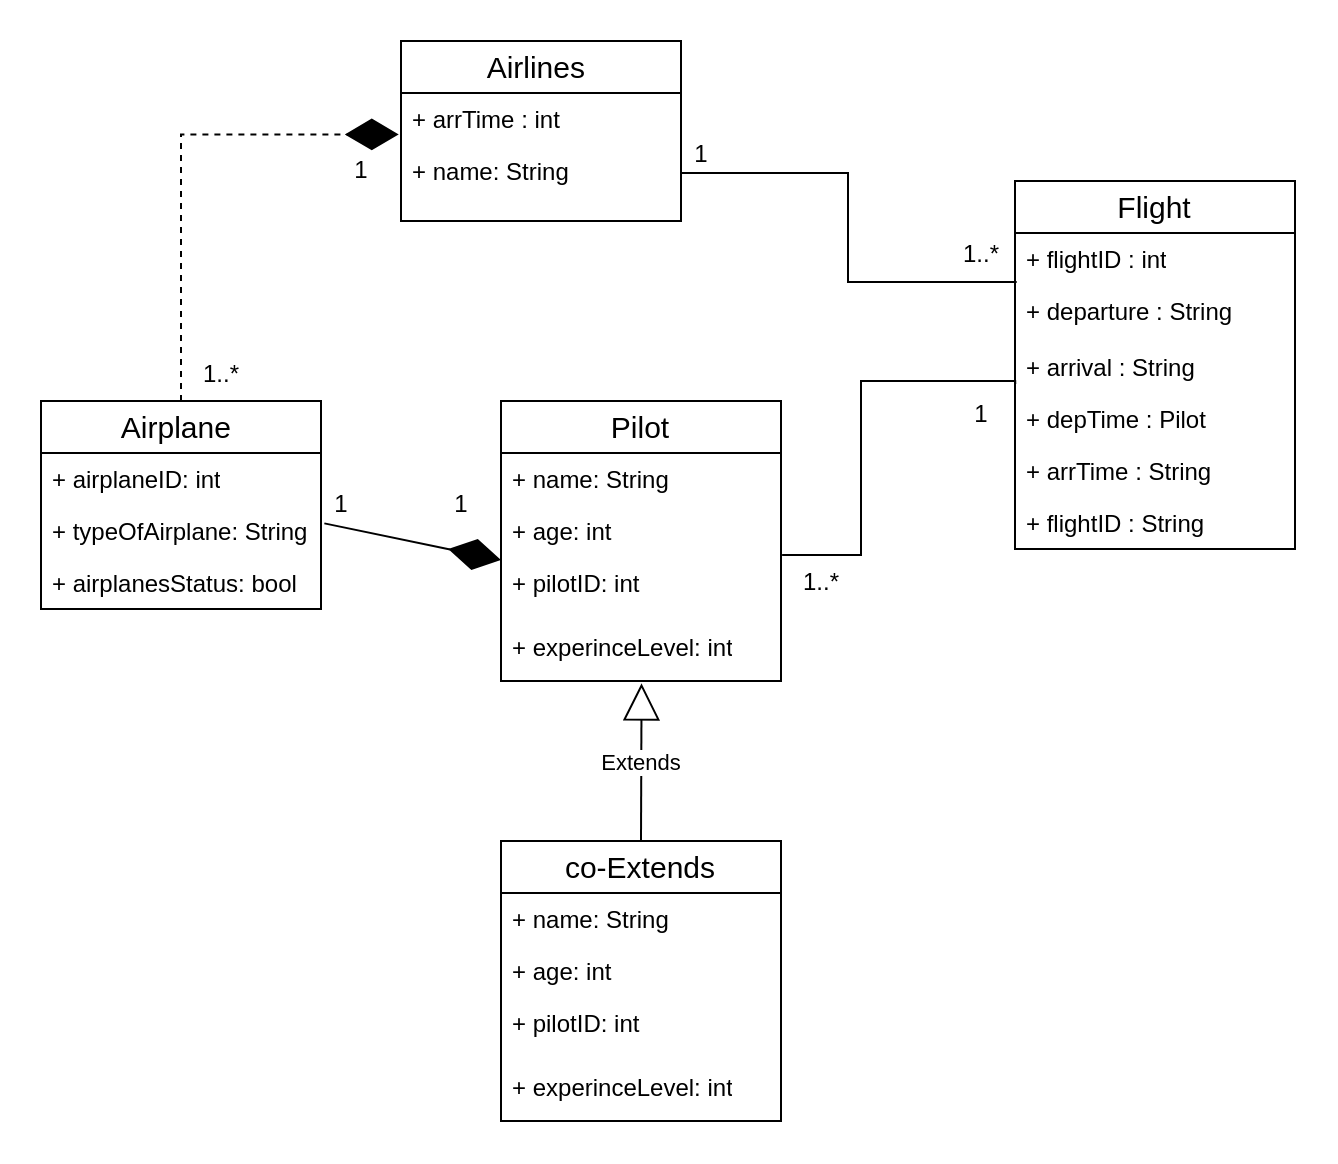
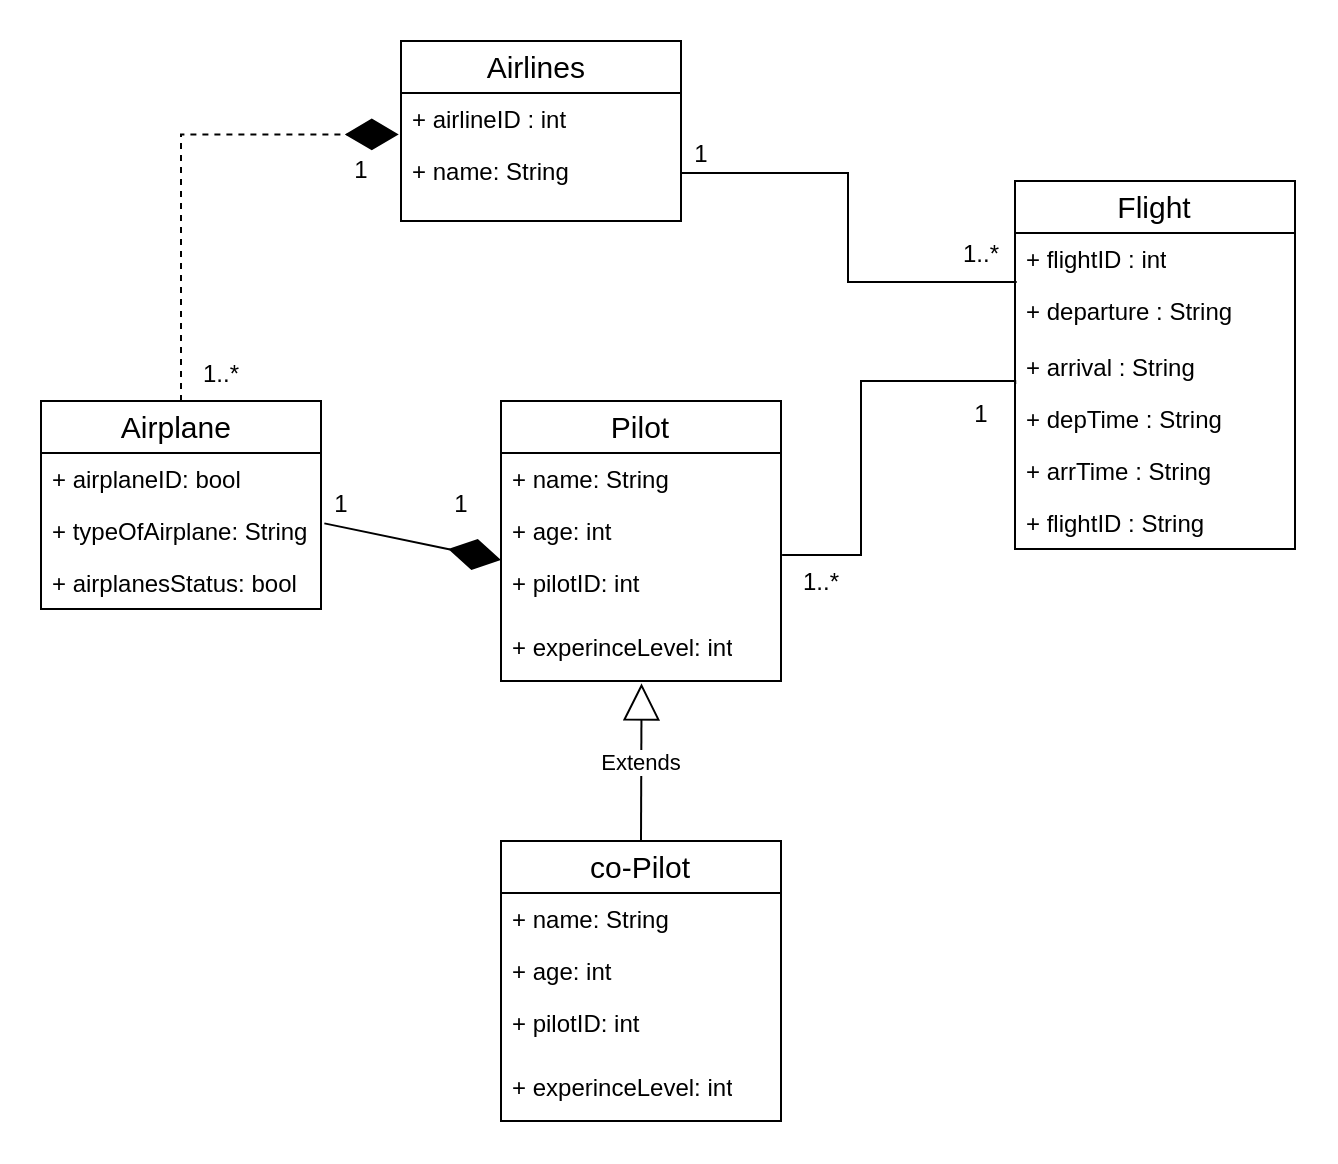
  <mxCell id="0" style=";html=1;" />
  <mxCell id="1" style=";html=1;" parent="0" />
  <mxCell id="2" value="&lt;font style=&quot;font-size: 15px;&quot;&gt;Airlines&amp;nbsp;&lt;/font&gt;" style="swimlane;fontStyle=0;childLayout=stackLayout;horizontal=1;startSize=26;fillColor=none;horizontalStack=0;resizeParent=1;resizeParentMax=0;resizeLast=0;collapsible=1;marginBottom=0;whiteSpace=wrap;html=1;" vertex="1" parent="1"><mxGeometry x="200" y="20" width="140" height="90" as="geometry" /></mxCell>
- <mxCell id="3" value="+&amp;nbsp;arrTime   : int" style="text;strokeColor=none;fillColor=none;align=left;verticalAlign=top;spacingLeft=4;spacingRight=4;overflow=hidden;rotatable=0;points=[[0,0.5],[1,0.5]];portConstraint=eastwest;whiteSpace=wrap;html=1;" vertex="1" parent="2"><mxGeometry y="26" width="140" height="26" as="geometry" /></mxCell>
+ <mxCell id="3" value="+&amp;nbsp;airlineID   : int" style="text;strokeColor=none;fillColor=none;align=left;verticalAlign=top;spacingLeft=4;spacingRight=4;overflow=hidden;rotatable=0;points=[[0,0.5],[1,0.5]];portConstraint=eastwest;whiteSpace=wrap;html=1;" vertex="1" parent="2"><mxGeometry y="26" width="140" height="26" as="geometry" /></mxCell>
  <mxCell id="4" value="+ name: String" style="text;strokeColor=none;fillColor=none;align=left;verticalAlign=top;spacingLeft=4;spacingRight=4;overflow=hidden;rotatable=0;points=[[0,0.5],[1,0.5]];portConstraint=eastwest;whiteSpace=wrap;html=1;" vertex="1" parent="2"><mxGeometry y="52" width="140" height="38" as="geometry" /></mxCell>
  <mxCell id="5" value="&lt;font style=&quot;font-size: 15px;&quot;&gt;Airplane&amp;nbsp;&lt;/font&gt;" style="swimlane;fontStyle=0;childLayout=stackLayout;horizontal=1;startSize=26;fillColor=none;horizontalStack=0;resizeParent=1;resizeParentMax=0;resizeLast=0;collapsible=1;marginBottom=0;whiteSpace=wrap;html=1;" vertex="1" parent="1"><mxGeometry x="20" y="200" width="140" height="104" as="geometry" /></mxCell>
- <mxCell id="6" value="+ airplaneID: int" style="text;strokeColor=none;fillColor=none;align=left;verticalAlign=top;spacingLeft=4;spacingRight=4;overflow=hidden;rotatable=0;points=[[0,0.5],[1,0.5]];portConstraint=eastwest;whiteSpace=wrap;html=1;" vertex="1" parent="5"><mxGeometry y="26" width="140" height="26" as="geometry" /></mxCell>
+ <mxCell id="6" value="+ airplaneID: bool" style="text;strokeColor=none;fillColor=none;align=left;verticalAlign=top;spacingLeft=4;spacingRight=4;overflow=hidden;rotatable=0;points=[[0,0.5],[1,0.5]];portConstraint=eastwest;whiteSpace=wrap;html=1;" vertex="1" parent="5"><mxGeometry y="26" width="140" height="26" as="geometry" /></mxCell>
  <mxCell id="7" value="+ typeOfAirplane: String" style="text;strokeColor=none;fillColor=none;align=left;verticalAlign=top;spacingLeft=4;spacingRight=4;overflow=hidden;rotatable=0;points=[[0,0.5],[1,0.5]];portConstraint=eastwest;whiteSpace=wrap;html=1;" vertex="1" parent="5"><mxGeometry y="52" width="140" height="26" as="geometry" /></mxCell>
  <mxCell id="8" value="+ airplanesStatus: bool" style="text;strokeColor=none;fillColor=none;align=left;verticalAlign=top;spacingLeft=4;spacingRight=4;overflow=hidden;rotatable=0;points=[[0,0.5],[1,0.5]];portConstraint=eastwest;whiteSpace=wrap;html=1;" vertex="1" parent="5"><mxGeometry y="78" width="140" height="26" as="geometry" /></mxCell>
  <mxCell id="9" value="&lt;span style=&quot;font-weight: normal;&quot;&gt;1&lt;/span&gt;" style="text;align=center;fontStyle=1;verticalAlign=middle;spacingLeft=3;spacingRight=3;strokeColor=none;rotatable=0;points=[[0,0.5],[1,0.5]];portConstraint=eastwest;html=1;" vertex="1" parent="1"><mxGeometry x="140" y="72" width="80" height="26" as="geometry" /></mxCell>
  <mxCell id="10" value="&lt;span style=&quot;font-weight: normal;&quot;&gt;1..*&lt;/span&gt;" style="text;align=center;fontStyle=1;verticalAlign=middle;spacingLeft=3;spacingRight=3;strokeColor=none;rotatable=0;points=[[0,0.5],[1,0.5]];portConstraint=eastwest;html=1;" vertex="1" parent="1"><mxGeometry x="70" y="174" width="80" height="26" as="geometry" /></mxCell>
  <mxCell id="11" value="" style="endArrow=diamondThin;endFill=1;endSize=24;html=1;rounded=0;edgeStyle=orthogonalEdgeStyle;entryX=-0.008;entryY=0.796;entryDx=0;entryDy=0;entryPerimeter=0;dashed=1;" edge="1" parent="1" source="5" target="3"><mxGeometry width="160" relative="1" as="geometry"><mxPoint x="260" y="190" as="sourcePoint" /><mxPoint x="140" y="90" as="targetPoint" /></mxGeometry></mxCell>
  <mxCell id="12" value="&lt;font style=&quot;font-size: 15px;&quot;&gt;Pilot&lt;/font&gt;" style="swimlane;fontStyle=0;childLayout=stackLayout;horizontal=1;startSize=26;fillColor=none;horizontalStack=0;resizeParent=1;resizeParentMax=0;resizeLast=0;collapsible=1;marginBottom=0;whiteSpace=wrap;html=1;" vertex="1" parent="1"><mxGeometry x="250" y="200" width="140" height="140" as="geometry" /></mxCell>
  <mxCell id="13" value="+ name: String" style="text;strokeColor=none;fillColor=none;align=left;verticalAlign=top;spacingLeft=4;spacingRight=4;overflow=hidden;rotatable=0;points=[[0,0.5],[1,0.5]];portConstraint=eastwest;whiteSpace=wrap;html=1;" vertex="1" parent="12"><mxGeometry y="26" width="140" height="26" as="geometry" /></mxCell>
  <mxCell id="14" value="+ age: int" style="text;strokeColor=none;fillColor=none;align=left;verticalAlign=top;spacingLeft=4;spacingRight=4;overflow=hidden;rotatable=0;points=[[0,0.5],[1,0.5]];portConstraint=eastwest;whiteSpace=wrap;html=1;" vertex="1" parent="12"><mxGeometry y="52" width="140" height="26" as="geometry" /></mxCell>
  <mxCell id="15" value="+ pilotID: int" style="text;strokeColor=none;fillColor=none;align=left;verticalAlign=top;spacingLeft=4;spacingRight=4;overflow=hidden;rotatable=0;points=[[0,0.5],[1,0.5]];portConstraint=eastwest;whiteSpace=wrap;html=1;" vertex="1" parent="12"><mxGeometry y="78" width="140" height="32" as="geometry" /></mxCell>
  <mxCell id="16" value="+ experinceLevel: int" style="text;strokeColor=none;fillColor=none;align=left;verticalAlign=top;spacingLeft=4;spacingRight=4;overflow=hidden;rotatable=0;points=[[0,0.5],[1,0.5]];portConstraint=eastwest;whiteSpace=wrap;html=1;" vertex="1" parent="12"><mxGeometry y="110" width="140" height="30" as="geometry" /></mxCell>
  <mxCell id="17" value="" style="endArrow=diamondThin;endFill=1;endSize=24;html=1;rounded=0;exitX=1.012;exitY=0.353;exitDx=0;exitDy=0;exitPerimeter=0;" edge="1" parent="1" source="7" target="15"><mxGeometry width="160" relative="1" as="geometry"><mxPoint x="200" y="173.31" as="sourcePoint" /><mxPoint x="360" y="173.31" as="targetPoint" /></mxGeometry></mxCell>
  <mxCell id="18" value="&lt;span style=&quot;font-weight: normal;&quot;&gt;1&lt;/span&gt;" style="text;align=center;fontStyle=1;verticalAlign=middle;spacingLeft=3;spacingRight=3;strokeColor=none;rotatable=0;points=[[0,0.5],[1,0.5]];portConstraint=eastwest;html=1;" vertex="1" parent="1"><mxGeometry x="130" y="239" width="80" height="26" as="geometry" /></mxCell>
  <mxCell id="19" value="&lt;span style=&quot;font-weight: normal;&quot;&gt;1&lt;/span&gt;" style="text;align=center;fontStyle=1;verticalAlign=middle;spacingLeft=3;spacingRight=3;strokeColor=none;rotatable=0;points=[[0,0.5],[1,0.5]];portConstraint=eastwest;html=1;" vertex="1" parent="1"><mxGeometry x="190" y="239" width="80" height="26" as="geometry" /></mxCell>
  <mxCell id="20" value="&lt;font style=&quot;font-size: 15px;&quot;&gt;Flight       &lt;/font&gt;" style="swimlane;fontStyle=0;childLayout=stackLayout;horizontal=1;startSize=26;fillColor=none;horizontalStack=0;resizeParent=1;resizeParentMax=0;resizeLast=0;collapsible=1;marginBottom=0;whiteSpace=wrap;html=1;" vertex="1" parent="1"><mxGeometry x="507" y="90" width="140" height="184" as="geometry" /></mxCell>
  <mxCell id="21" value="+&amp;nbsp;flightID     : int" style="text;strokeColor=none;fillColor=none;align=left;verticalAlign=top;spacingLeft=4;spacingRight=4;overflow=hidden;rotatable=0;points=[[0,0.5],[1,0.5]];portConstraint=eastwest;whiteSpace=wrap;html=1;" vertex="1" parent="20"><mxGeometry y="26" width="140" height="26" as="geometry" /></mxCell>
  <mxCell id="22" value="+&amp;nbsp;departure    : String" style="text;strokeColor=none;fillColor=none;align=left;verticalAlign=top;spacingLeft=4;spacingRight=4;overflow=hidden;rotatable=0;points=[[0,0.5],[1,0.5]];portConstraint=eastwest;whiteSpace=wrap;html=1;" vertex="1" parent="20"><mxGeometry y="52" width="140" height="28" as="geometry" /></mxCell>
  <mxCell id="23" value="+&amp;nbsp;arrival      : String" style="text;strokeColor=none;fillColor=none;align=left;verticalAlign=top;spacingLeft=4;spacingRight=4;overflow=hidden;rotatable=0;points=[[0,0.5],[1,0.5]];portConstraint=eastwest;whiteSpace=wrap;html=1;" vertex="1" parent="20"><mxGeometry y="80" width="140" height="26" as="geometry" /></mxCell>
- <mxCell id="24" value="+&amp;nbsp;depTime      : Pilot" style="text;strokeColor=none;fillColor=none;align=left;verticalAlign=top;spacingLeft=4;spacingRight=4;overflow=hidden;rotatable=0;points=[[0,0.5],[1,0.5]];portConstraint=eastwest;whiteSpace=wrap;html=1;" vertex="1" parent="20"><mxGeometry y="106" width="140" height="26" as="geometry" /></mxCell>
+ <mxCell id="24" value="+&amp;nbsp;depTime      : String" style="text;strokeColor=none;fillColor=none;align=left;verticalAlign=top;spacingLeft=4;spacingRight=4;overflow=hidden;rotatable=0;points=[[0,0.5],[1,0.5]];portConstraint=eastwest;whiteSpace=wrap;html=1;" vertex="1" parent="20"><mxGeometry y="106" width="140" height="26" as="geometry" /></mxCell>
  <mxCell id="25" value="+&amp;nbsp;arrTime      : String" style="text;strokeColor=none;fillColor=none;align=left;verticalAlign=top;spacingLeft=4;spacingRight=4;overflow=hidden;rotatable=0;points=[[0,0.5],[1,0.5]];portConstraint=eastwest;whiteSpace=wrap;html=1;" vertex="1" parent="20"><mxGeometry y="132" width="140" height="26" as="geometry" /></mxCell>
  <mxCell id="26" value="+&amp;nbsp;flightID : String" style="text;strokeColor=none;fillColor=none;align=left;verticalAlign=top;spacingLeft=4;spacingRight=4;overflow=hidden;rotatable=0;points=[[0,0.5],[1,0.5]];portConstraint=eastwest;whiteSpace=wrap;html=1;" vertex="1" parent="20"><mxGeometry y="158" width="140" height="26" as="geometry" /></mxCell>
- <mxCell id="27" value="&lt;font style=&quot;font-size: 15px;&quot;&gt;co-Extends&lt;/font&gt;" style="swimlane;fontStyle=0;childLayout=stackLayout;horizontal=1;startSize=26;fillColor=none;horizontalStack=0;resizeParent=1;resizeParentMax=0;resizeLast=0;collapsible=1;marginBottom=0;whiteSpace=wrap;html=1;" vertex="1" parent="1"><mxGeometry x="250" y="420" width="140" height="140" as="geometry" /></mxCell>
+ <mxCell id="27" value="&lt;font style=&quot;font-size: 15px;&quot;&gt;co-Pilot&lt;/font&gt;" style="swimlane;fontStyle=0;childLayout=stackLayout;horizontal=1;startSize=26;fillColor=none;horizontalStack=0;resizeParent=1;resizeParentMax=0;resizeLast=0;collapsible=1;marginBottom=0;whiteSpace=wrap;html=1;" vertex="1" parent="1"><mxGeometry x="250" y="420" width="140" height="140" as="geometry" /></mxCell>
  <mxCell id="28" value="+ name: String" style="text;strokeColor=none;fillColor=none;align=left;verticalAlign=top;spacingLeft=4;spacingRight=4;overflow=hidden;rotatable=0;points=[[0,0.5],[1,0.5]];portConstraint=eastwest;whiteSpace=wrap;html=1;" vertex="1" parent="27"><mxGeometry y="26" width="140" height="26" as="geometry" /></mxCell>
  <mxCell id="29" value="+ age: int" style="text;strokeColor=none;fillColor=none;align=left;verticalAlign=top;spacingLeft=4;spacingRight=4;overflow=hidden;rotatable=0;points=[[0,0.5],[1,0.5]];portConstraint=eastwest;whiteSpace=wrap;html=1;" vertex="1" parent="27"><mxGeometry y="52" width="140" height="26" as="geometry" /></mxCell>
  <mxCell id="30" value="+ pilotID: int" style="text;strokeColor=none;fillColor=none;align=left;verticalAlign=top;spacingLeft=4;spacingRight=4;overflow=hidden;rotatable=0;points=[[0,0.5],[1,0.5]];portConstraint=eastwest;whiteSpace=wrap;html=1;" vertex="1" parent="27"><mxGeometry y="78" width="140" height="32" as="geometry" /></mxCell>
  <mxCell id="31" value="+ experinceLevel: int" style="text;strokeColor=none;fillColor=none;align=left;verticalAlign=top;spacingLeft=4;spacingRight=4;overflow=hidden;rotatable=0;points=[[0,0.5],[1,0.5]];portConstraint=eastwest;whiteSpace=wrap;html=1;" vertex="1" parent="27"><mxGeometry y="110" width="140" height="30" as="geometry" /></mxCell>
  <mxCell id="32" value="Extends" style="endArrow=block;endSize=16;endFill=0;html=1;rounded=0;entryX=0.502;entryY=1.039;entryDx=0;entryDy=0;entryPerimeter=0;exitX=0.5;exitY=0;exitDx=0;exitDy=0;" edge="1" parent="1" source="27" target="16"><mxGeometry width="160" relative="1" as="geometry"><mxPoint x="270" y="370" as="sourcePoint" /><mxPoint x="430" y="370" as="targetPoint" /></mxGeometry></mxCell>
  <mxCell id="33" value="" style="line;strokeWidth=1;fillColor=none;align=left;verticalAlign=middle;spacingTop=-1;spacingLeft=3;spacingRight=3;rotatable=0;labelPosition=right;points=[];portConstraint=eastwest;strokeColor=inherit;" vertex="1" parent="1"><mxGeometry x="330" y="220" width="40" height="8" as="geometry" /></mxCell>
  <mxCell id="34" value="" style="endArrow=none;endFill=0;endSize=12;html=1;rounded=0;exitX=1.004;exitY=-0.03;exitDx=0;exitDy=0;exitPerimeter=0;edgeStyle=orthogonalEdgeStyle;entryX=0.001;entryY=0.828;entryDx=0;entryDy=0;entryPerimeter=0;" edge="1" parent="1" source="15" target="23"><mxGeometry width="160" relative="1" as="geometry"><mxPoint x="270" y="230" as="sourcePoint" /><mxPoint x="480" y="190" as="targetPoint" /><Array as="points"><mxPoint x="430" y="277" /><mxPoint x="430" y="190" /><mxPoint x="507" y="190" /></Array></mxGeometry></mxCell>
  <mxCell id="35" value="&lt;span style=&quot;font-weight: normal;&quot;&gt;1&lt;/span&gt;" style="text;align=center;fontStyle=1;verticalAlign=middle;spacingLeft=3;spacingRight=3;strokeColor=none;rotatable=0;points=[[0,0.5],[1,0.5]];portConstraint=eastwest;html=1;" vertex="1" parent="1"><mxGeometry x="450" y="194" width="80" height="26" as="geometry" /></mxCell>
  <mxCell id="36" value="&lt;span style=&quot;font-weight: normal;&quot;&gt;1..*&lt;/span&gt;" style="text;align=center;fontStyle=1;verticalAlign=middle;spacingLeft=3;spacingRight=3;strokeColor=none;rotatable=0;points=[[0,0.5],[1,0.5]];portConstraint=eastwest;html=1;" vertex="1" parent="1"><mxGeometry x="370" y="278" width="80" height="26" as="geometry" /></mxCell>
  <mxCell id="37" value="" style="endArrow=none;endFill=0;endSize=12;html=1;rounded=0;exitX=0.997;exitY=0.368;exitDx=0;exitDy=0;exitPerimeter=0;entryX=0.006;entryY=0.942;entryDx=0;entryDy=0;entryPerimeter=0;edgeStyle=orthogonalEdgeStyle;" edge="1" parent="1" source="4" target="21"><mxGeometry width="160" relative="1" as="geometry"><mxPoint x="270" y="160" as="sourcePoint" /><mxPoint x="510" y="130" as="targetPoint" /></mxGeometry></mxCell>
  <mxCell id="38" value="&lt;span style=&quot;font-weight: normal;&quot;&gt;1&lt;/span&gt;" style="text;align=center;fontStyle=1;verticalAlign=middle;spacingLeft=3;spacingRight=3;strokeColor=none;rotatable=0;points=[[0,0.5],[1,0.5]];portConstraint=eastwest;html=1;" vertex="1" parent="1"><mxGeometry x="310" y="64" width="80" height="26" as="geometry" /></mxCell>
  <mxCell id="39" value="&lt;span style=&quot;font-weight: normal;&quot;&gt;1..*&lt;/span&gt;" style="text;align=center;fontStyle=1;verticalAlign=middle;spacingLeft=3;spacingRight=3;strokeColor=none;rotatable=0;points=[[0,0.5],[1,0.5]];portConstraint=eastwest;html=1;" vertex="1" parent="1"><mxGeometry x="450" y="114" width="80" height="26" as="geometry" /></mxCell>
